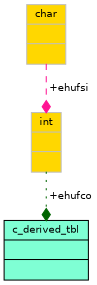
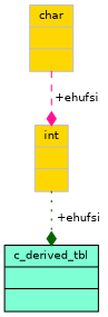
  digraph {
    node [color=grey75 fillcolor=gold fontname=Helvetica fontsize=10 shape=record style=filled]
    edge [arrowhead=diamond fontname=Helvetica fontsize=10 labelfontname=Helvetica labelfontsize=10]
    n1 [color=black fillcolor=aquamarine fontcolor=black height=0.2 label="{c_derived_tbl\n||}" width=0.4]
    n2 [height=0.2 label="{char\n||}" width=0.4]
    n3 [height=0.2 label="{int\n||}" width=0.4]
    n2 -> n3 [color=deeppink label=" +ehufsi" style=dashed]
-   n3 -> n1 [color=darkgreen label=" +ehufco" style=dotted]
+   n3 -> n1 [color=darkgreen label=" +ehufsi" style=dotted]
  }
